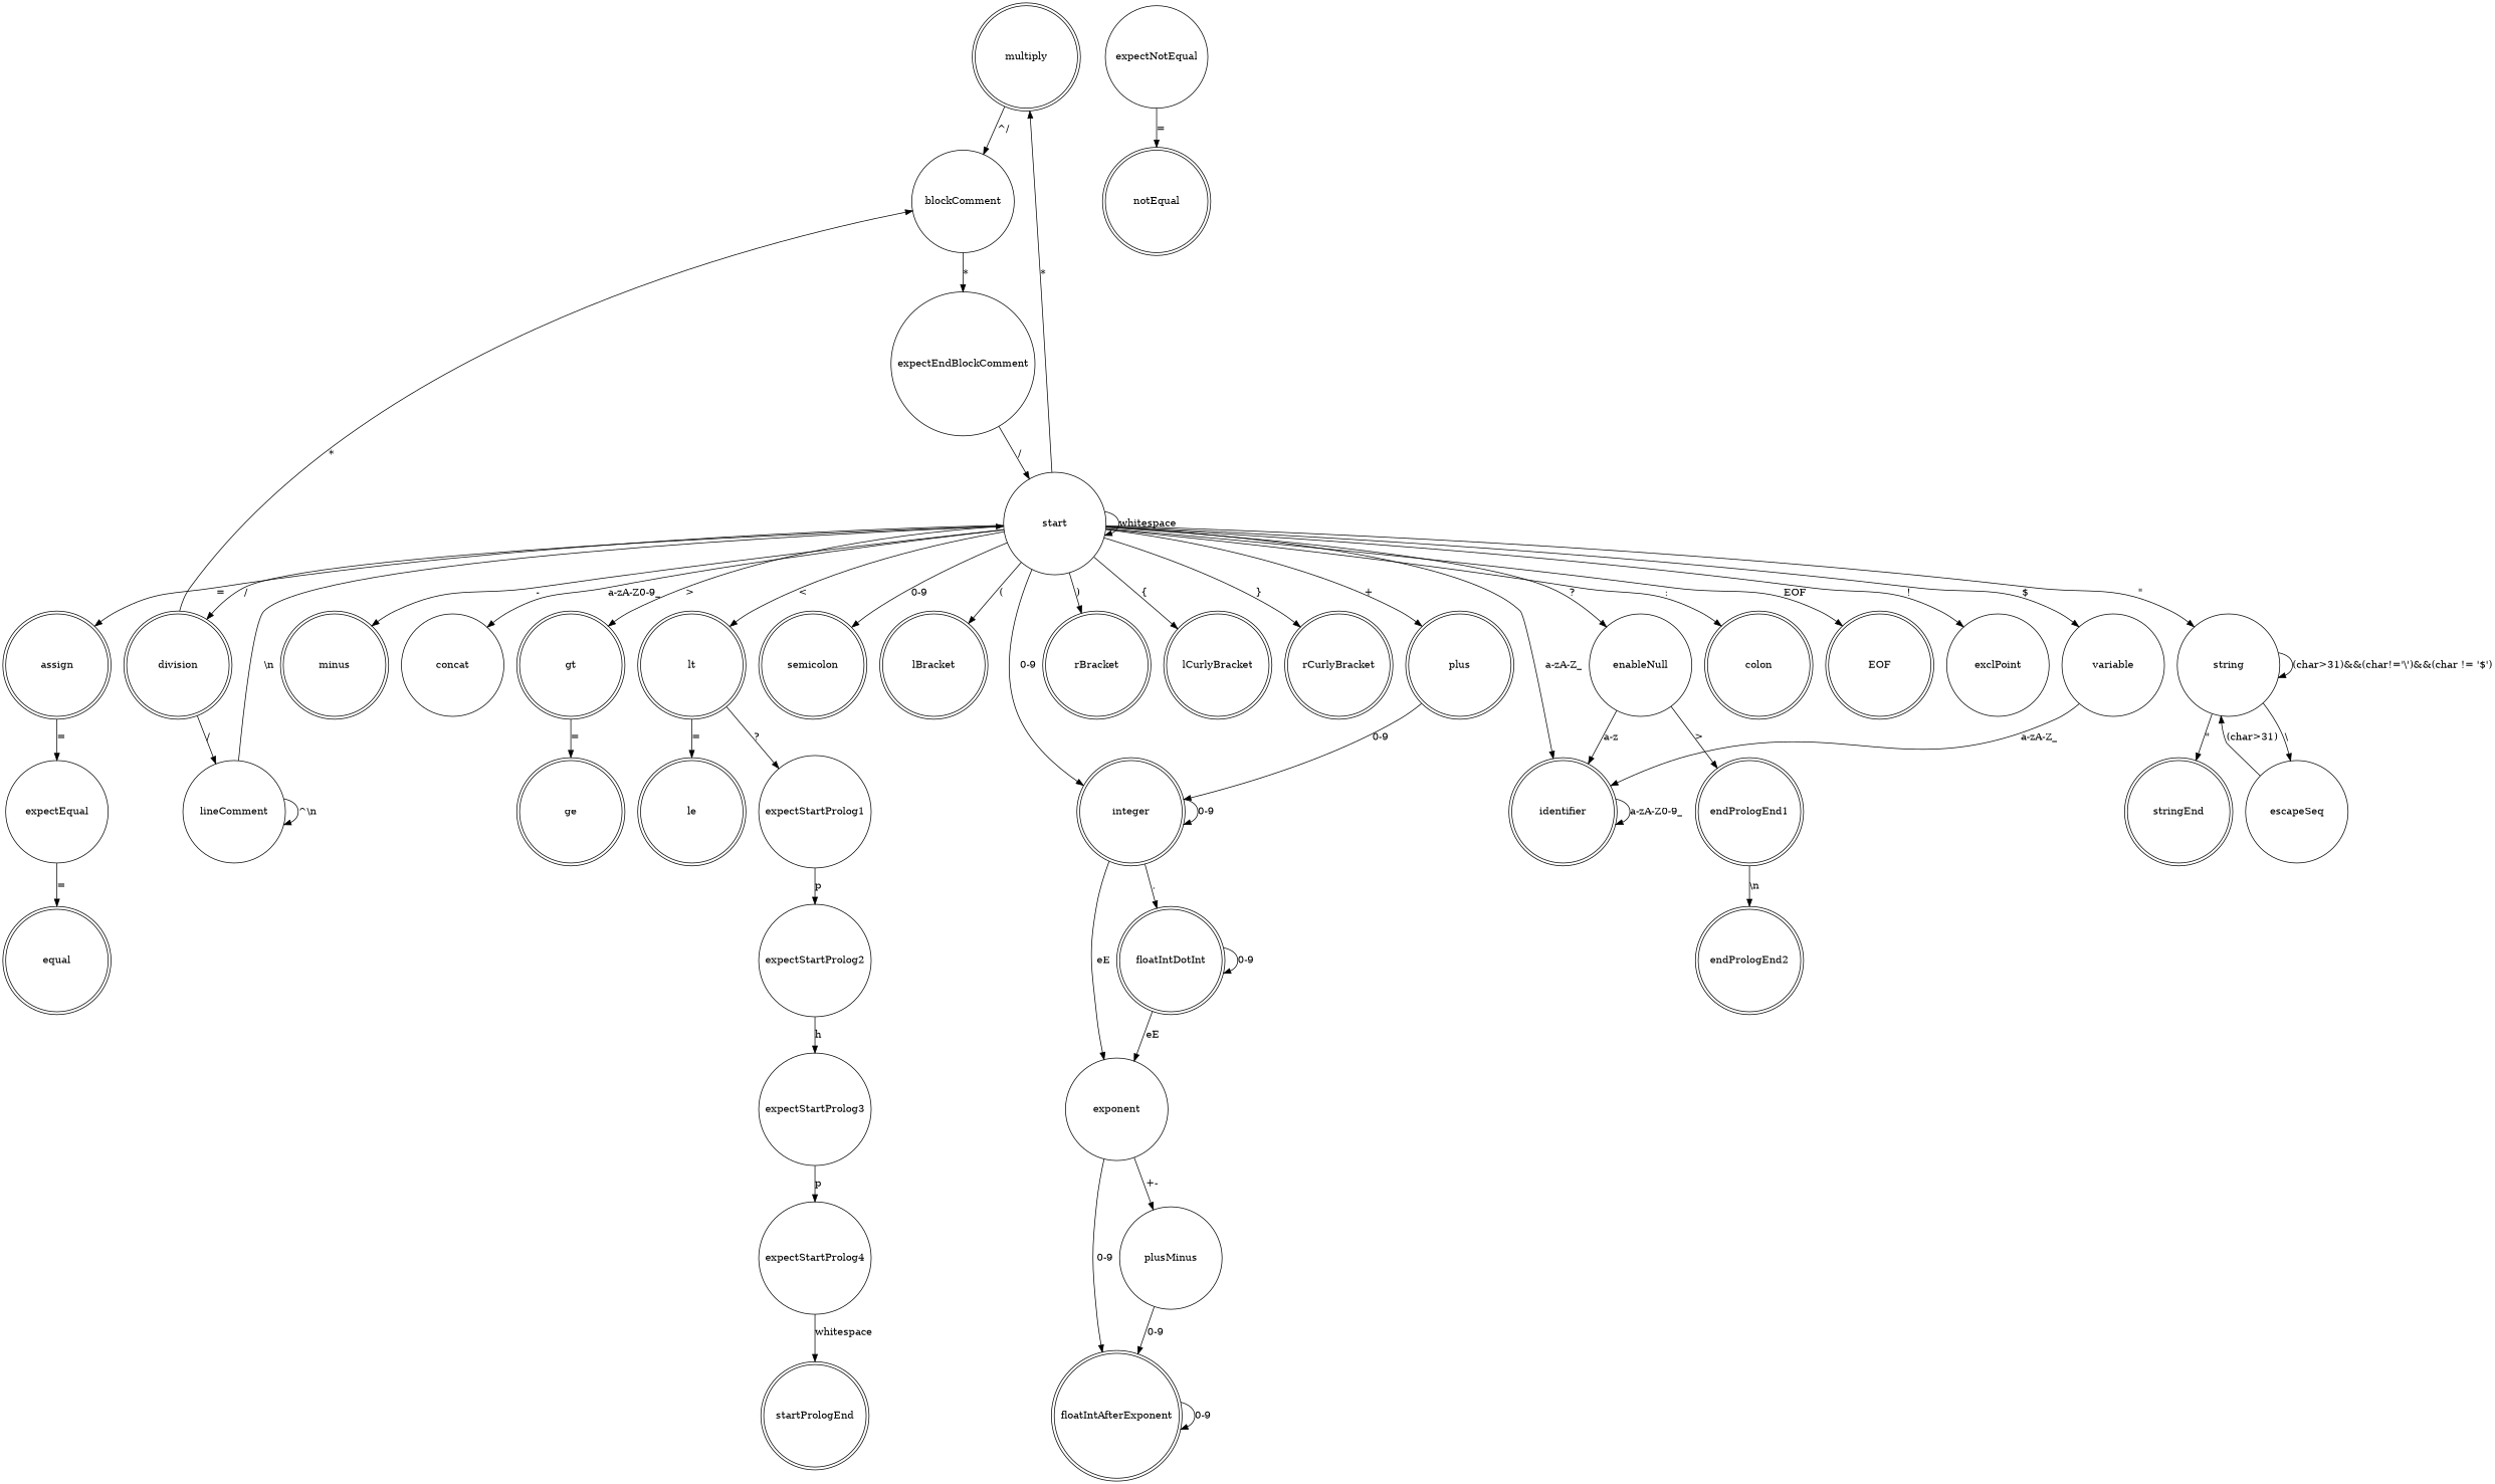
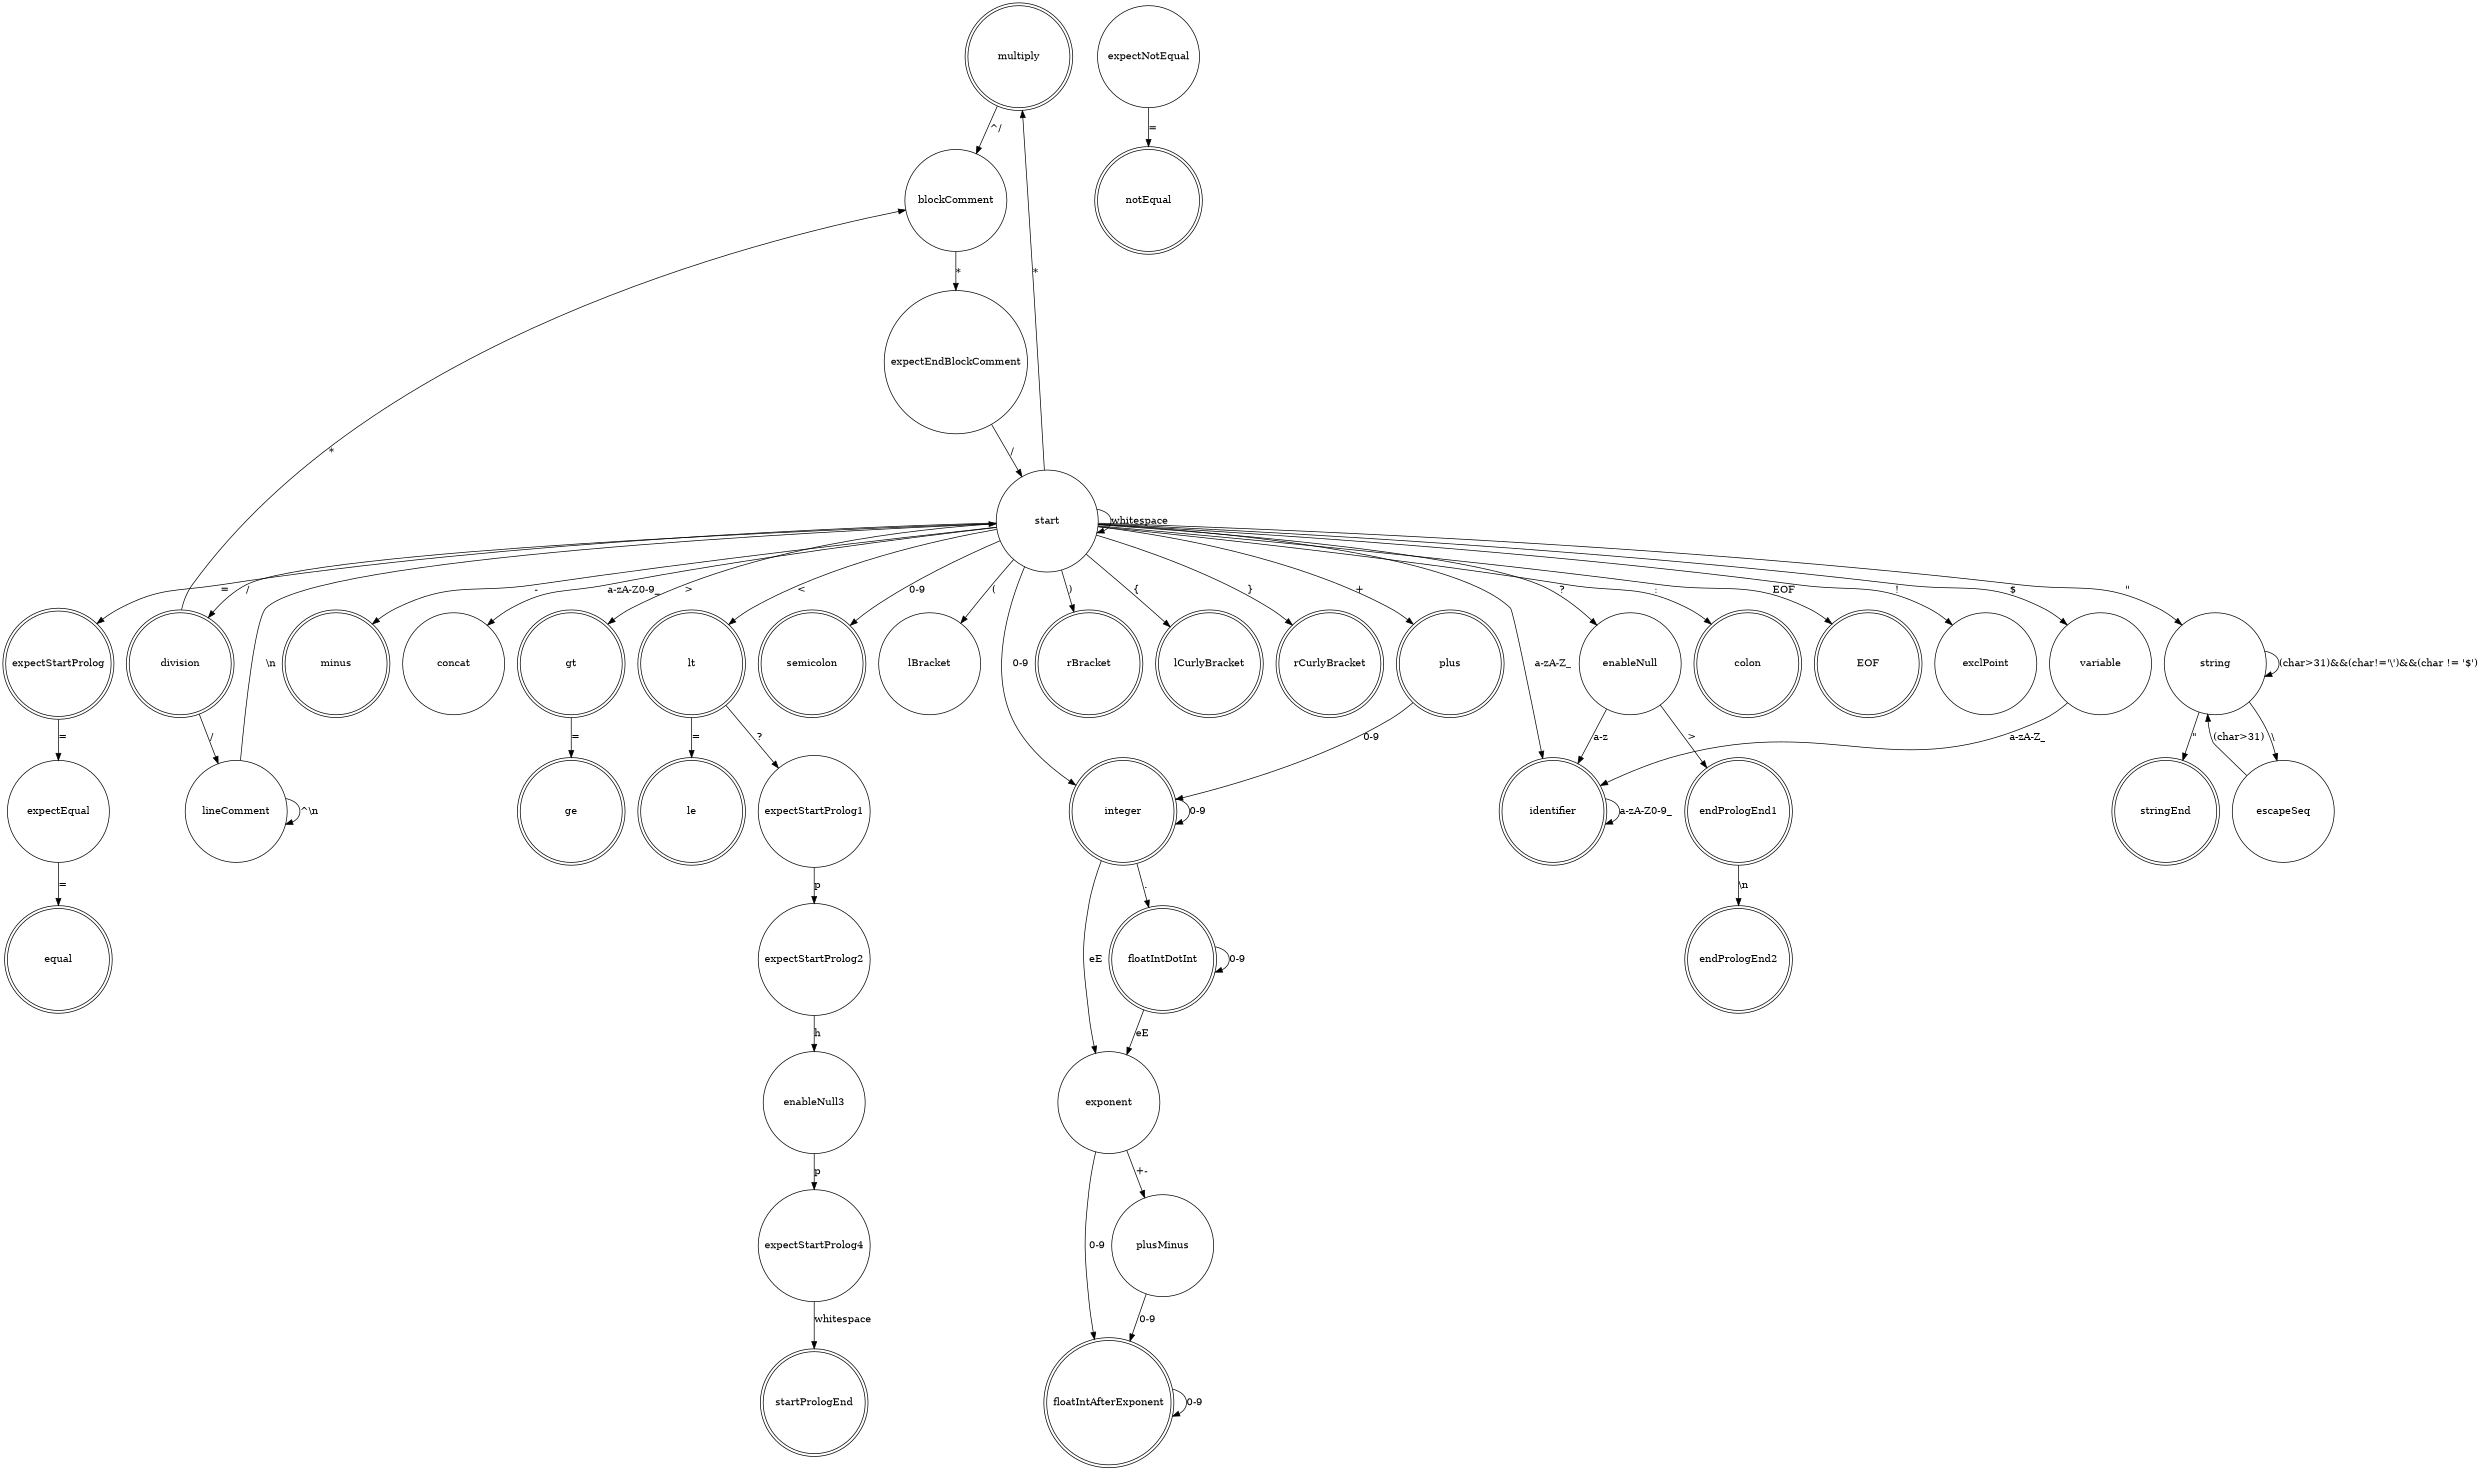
  digraph {
    node [shape=doublecircle]
    multiply [width=2]
    division [width=2]
    plus [width=2]
    minus [width=2]
    concat [shape=circle width=2]
-   assign [width=2]
+   assign [width=2 label=expectStartProlog]
    equal [width=2]
    gt [width=2]
    ge [width=2]
    lt [width=2]
    le [width=2]
    semicolon [width=2]
-   lBracket [width=2]
+   lBracket [shape=circle width=2]
    rBracket [width=2]
    lCurlyBracket [width=2]
    rCurlyBracket [width=2]
    notEqual [width=2]
    integer [width=2]
    floatIntDotInt [width=2]
    floatIntAfterExponent [width=2]
    stringEnd [width=2]
    startPrologEnd [width=2]
    endPrologEnd1 [width=2]
    endPrologEnd2 [width=2]
    identifier [width=2]
    colon [width=2]
    EOF [width=2]
    blockComment [shape=circle width=2]
    lineComment [shape=circle width=2]
    expectEqual [shape=circle width=2]
    expectStartProlog1 [shape=circle width=2]
    exponent [shape=circle width=2]
    start [shape=circle width=2]
    expectEndBlockComment [shape=circle width=2]
    expectStartProlog2 [shape=circle width=2]
    plusMinus [shape=circle width=2]
    enableNull [shape=circle width=2]
    exclPoint [shape=circle width=2]
    string [shape=circle width=2]
    variable [shape=circle width=2]
    escapeSeq [shape=circle width=2]
-   expectStartProlog3 [shape=circle width=2]
+   expectStartProlog3 [shape=circle width=2 label=enableNull3]
    expectStartProlog4 [shape=circle width=2]
    expectNotEqual [shape=circle width=2]
    subgraph sub_1 {
      multiply
      division
      plus
      minus
      concat
      assign
      equal
      gt
      ge
      lt
      le
      semicolon
      lBracket
      rBracket
      lCurlyBracket
      rCurlyBracket
      notEqual
      integer
      floatIntDotInt
      floatIntAfterExponent
      stringEnd
      startPrologEnd
      endPrologEnd1
      endPrologEnd2
      identifier
      colon
      EOF
    }
    multiply -> blockComment [label="^/"]
    division -> blockComment [label="*"]
    division -> lineComment [label="/"]
    plus -> integer [label="0-9"]
    assign -> expectEqual [label="="]
    gt -> ge [label="="]
    lt -> le [label="="]
    lt -> expectStartProlog1 [label="?"]
    integer -> integer [label="0-9"]
    integer -> floatIntDotInt [label="."]
    integer -> exponent [label=eE]
    floatIntDotInt -> floatIntDotInt [label="0-9"]
    floatIntDotInt -> exponent [label=eE]
    floatIntAfterExponent -> floatIntAfterExponent [label="0-9"]
    endPrologEnd1 -> endPrologEnd2 [label="\\n"]
    identifier -> identifier [label="a-zA-Z0-9_"]
    blockComment -> expectEndBlockComment [label="*"]
    lineComment -> lineComment [label="^\\n"]
    lineComment -> start [label="\\n"]
    expectEqual -> equal [label="="]
    expectStartProlog1 -> expectStartProlog2 [label=p]
    exponent -> floatIntAfterExponent [label="0-9"]
    exponent -> plusMinus [label="+-"]
    start -> multiply [label="*"]
    start -> division [label="/"]
    start -> plus [label="+"]
    start -> minus [label="-"]
    start -> concat [label="a-zA-Z0-9_"]
    start -> assign [label="="]
    start -> gt [label=">"]
    start -> lt [label="<"]
    start -> semicolon [label="0-9"]
    start -> lBracket [label="("]
    start -> rBracket [label=")"]
    start -> lCurlyBracket [label="{"]
    start -> rCurlyBracket [label="}"]
    start -> integer [label="0-9"]
    start -> identifier [label="a-zA-Z_"]
    start -> colon [label=":"]
    start -> EOF [label=EOF]
    start -> start [label=whitespace]
    start -> enableNull [label="?"]
    start -> exclPoint [label="!"]
    start -> string [label="\""]
    start -> variable [label="$"]
    expectEndBlockComment -> start [label="/"]
    expectStartProlog2 -> expectStartProlog3 [label=h]
    plusMinus -> floatIntAfterExponent [label="0-9"]
    enableNull -> endPrologEnd1 [label=">"]
    enableNull -> identifier [label="a-z"]
    string -> stringEnd [label="\""]
    string -> string [label="(char>31)&&(char!='\\')&&(char != '$')"]
    string -> escapeSeq [label="\\"]
    variable -> identifier [label="a-zA-Z_"]
    escapeSeq -> string [label="(char>31)"]
    expectStartProlog3 -> expectStartProlog4 [label=p]
    expectStartProlog4 -> startPrologEnd [label=whitespace]
    expectNotEqual -> notEqual [label="="]
  }
